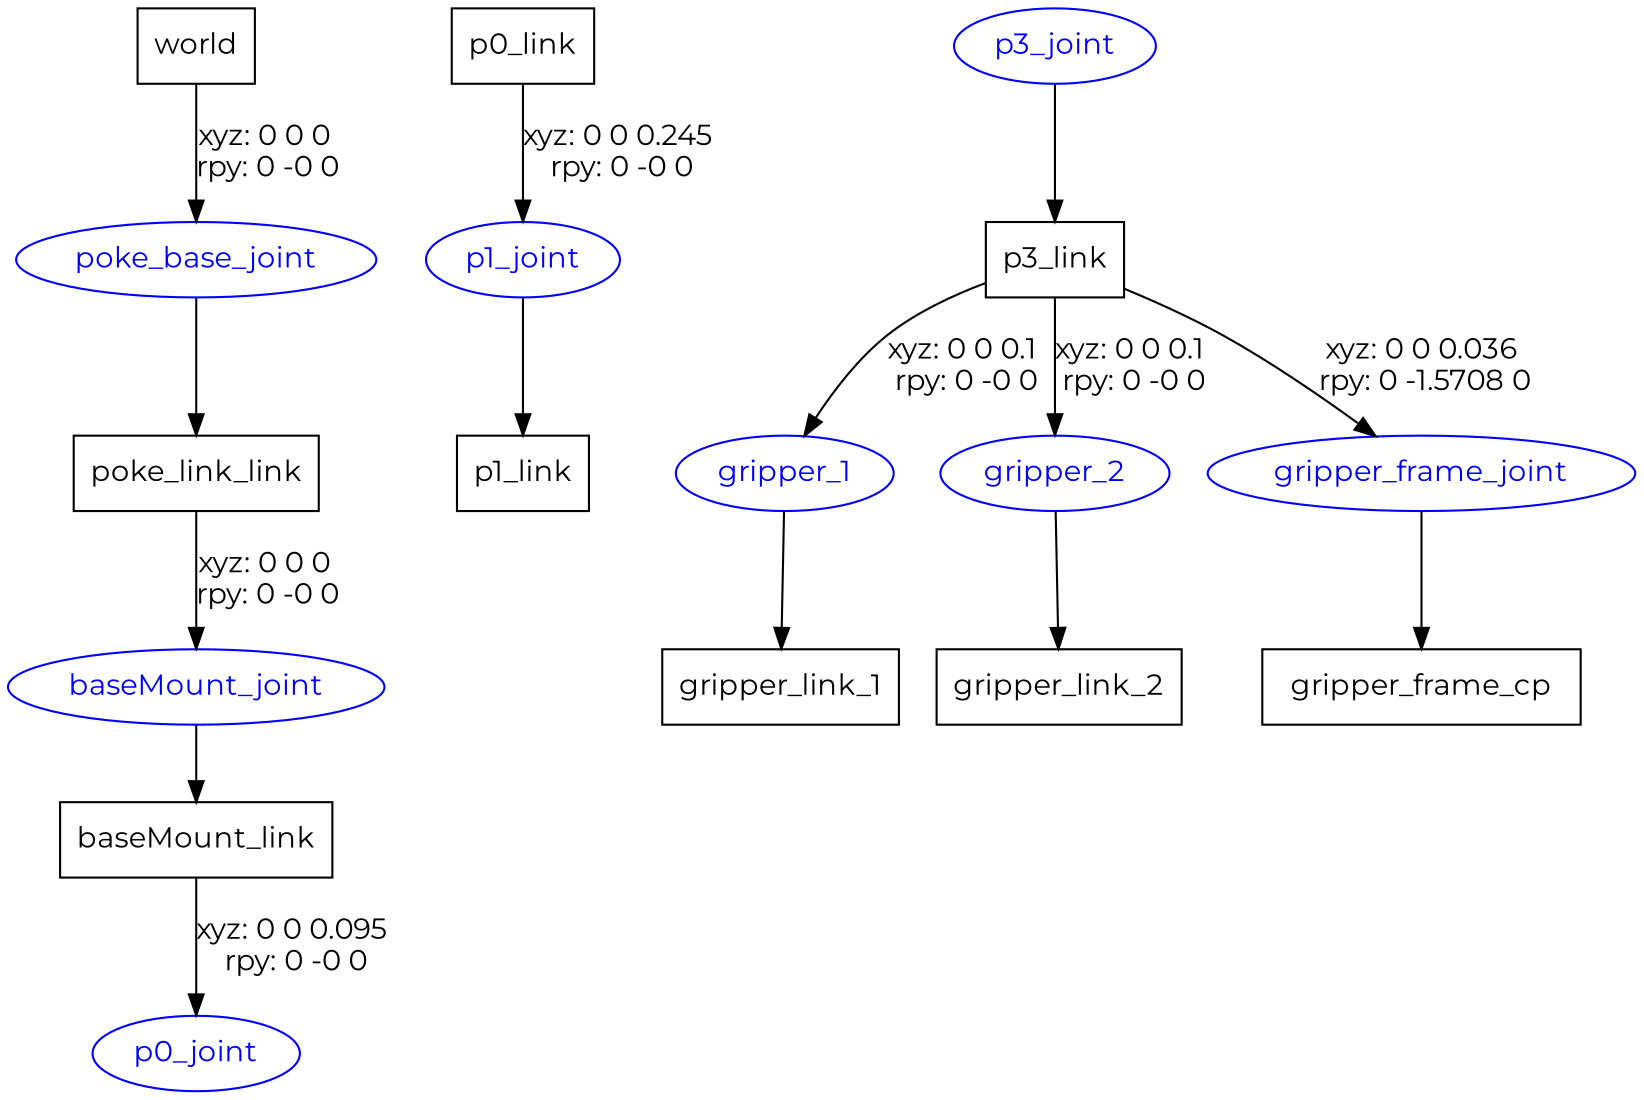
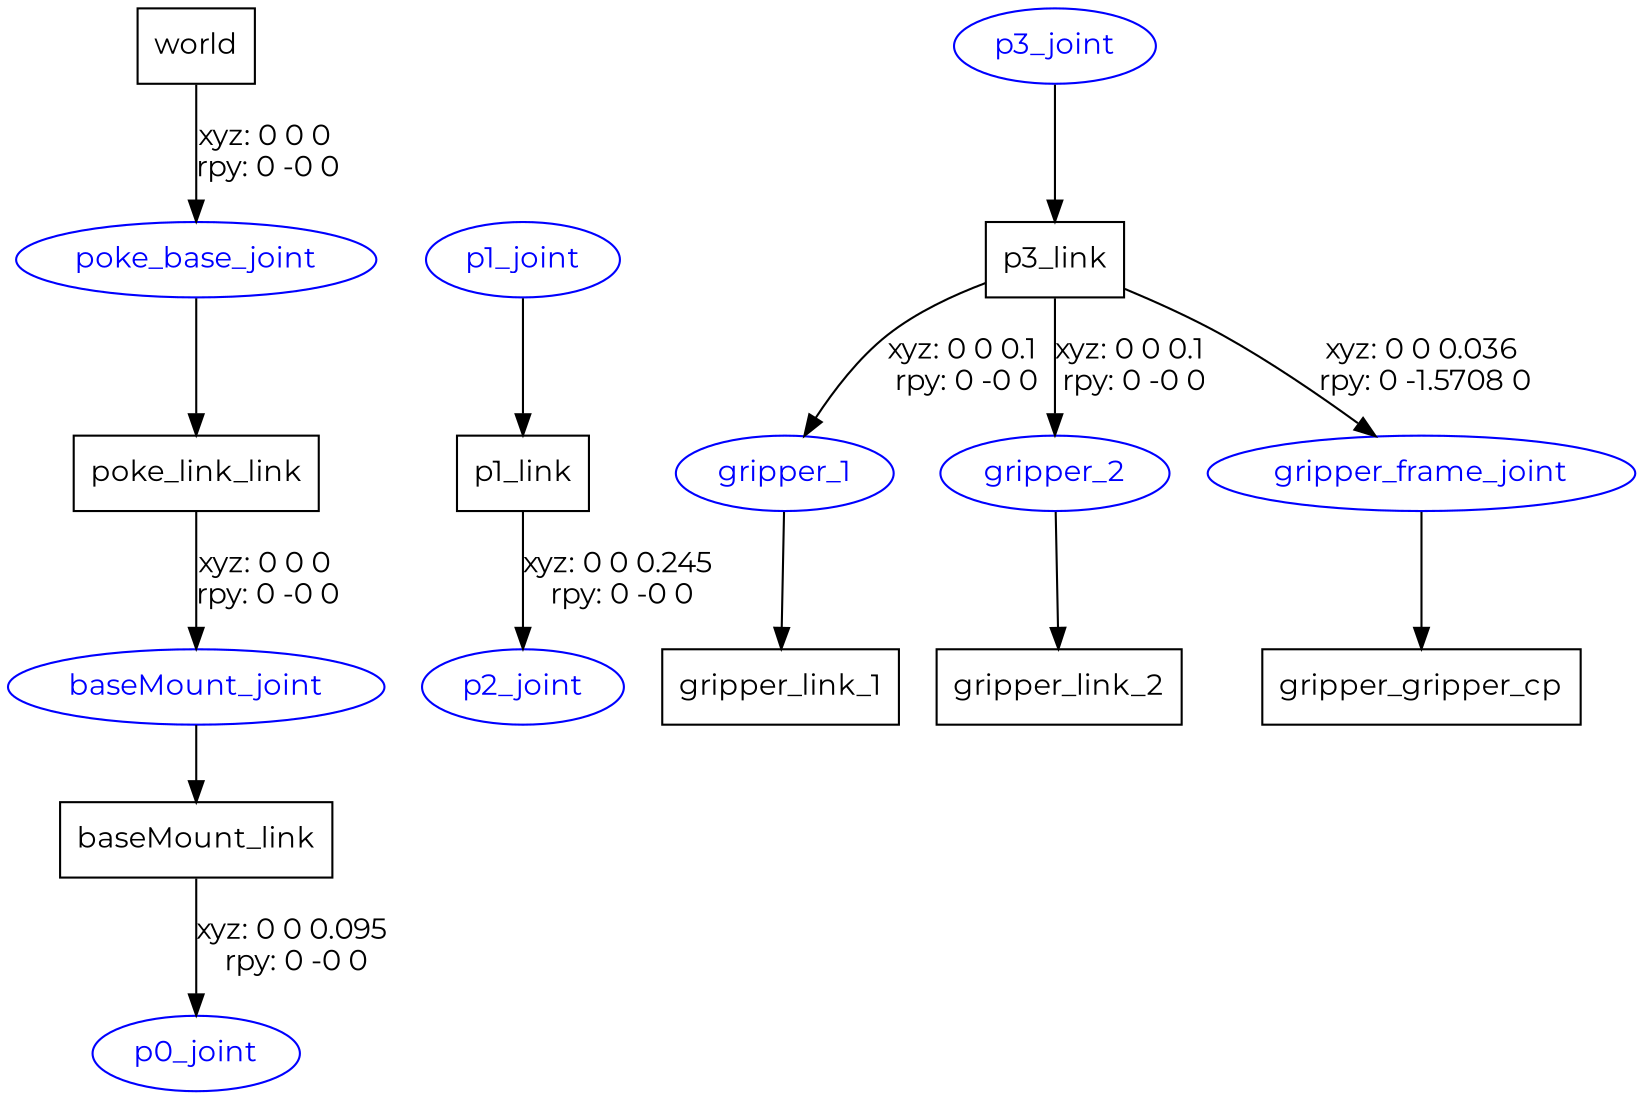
  digraph {
    fontname=Montserrat
    node [fontname=Montserrat shape=box]
    edge [fontname=Montserrat]
    n1 [label=world]
    poke_base_joint [color=blue fontcolor=blue shape=ellipse]
    n3 [label=poke_link_link]
    baseMount_joint [color=blue fontcolor=blue shape=ellipse]
    n5 [label=baseMount_link]
    p0_joint [color=blue fontcolor=blue shape=ellipse]
-   n7 [label=p0_link]
    p1_joint [color=blue fontcolor=blue shape=ellipse]
    n9 [label=p1_link]
+   p2_joint [color=blue fontcolor=blue shape=ellipse]
    p3_joint [color=blue fontcolor=blue shape=ellipse]
    n12 [label=p3_link]
    gripper_1 [color=blue fontcolor=blue shape=ellipse]
    gripper_2 [color=blue fontcolor=blue shape=ellipse]
    gripper_frame_joint [color=blue fontcolor=blue shape=ellipse]
    n16 [label=gripper_link_1]
    n17 [label=gripper_link_2]
-   n18 [label=gripper_frame_cp]
+   n18 [label=gripper_gripper_cp]
    n1 -> poke_base_joint [label="xyz: 0 0 0 \nrpy: 0 -0 0"]
    poke_base_joint -> n3
    n3 -> baseMount_joint [label="xyz: 0 0 0 \nrpy: 0 -0 0"]
    baseMount_joint -> n5
    n5 -> p0_joint [label="xyz: 0 0 0.095 \nrpy: 0 -0 0"]
-   n7 -> p1_joint [label="xyz: 0 0 0.245 \nrpy: 0 -0 0"]
    p1_joint -> n9
+   n9 -> p2_joint [label="xyz: 0 0 0.245 \nrpy: 0 -0 0"]
    p3_joint -> n12
    n12 -> gripper_1 [label="xyz: 0 0 0.1 \nrpy: 0 -0 0"]
    n12 -> gripper_2 [label="xyz: 0 0 0.1 \nrpy: 0 -0 0"]
    n12 -> gripper_frame_joint [label="xyz: 0 0 0.036 \nrpy: 0 -1.5708 0"]
    gripper_1 -> n16
    gripper_2 -> n17
    gripper_frame_joint -> n18
  }
